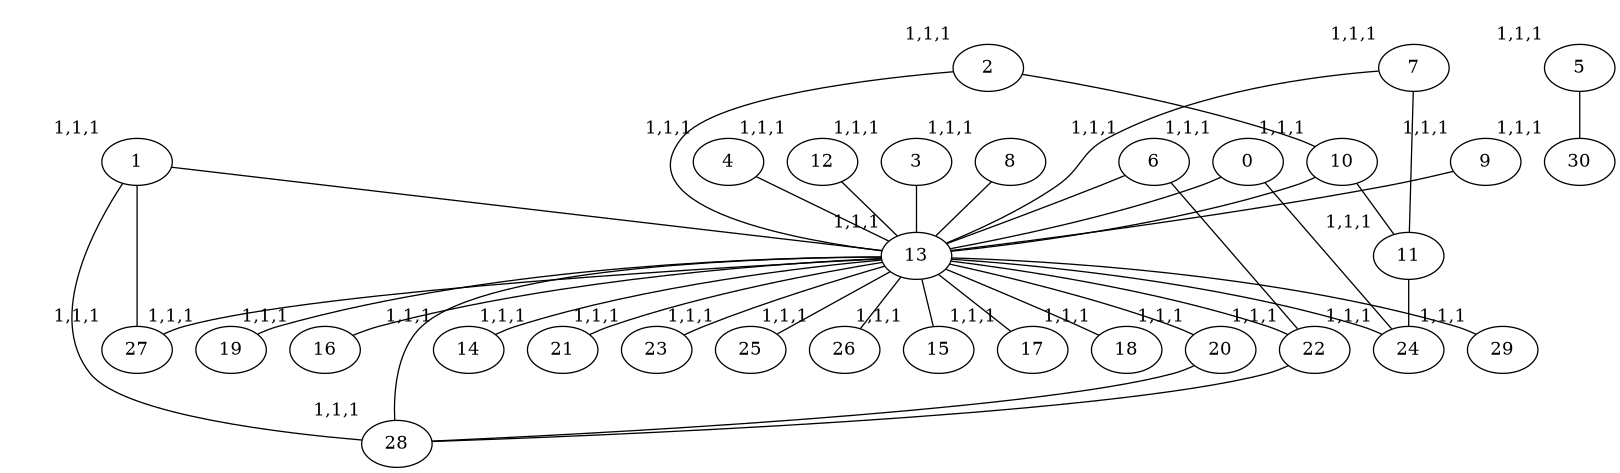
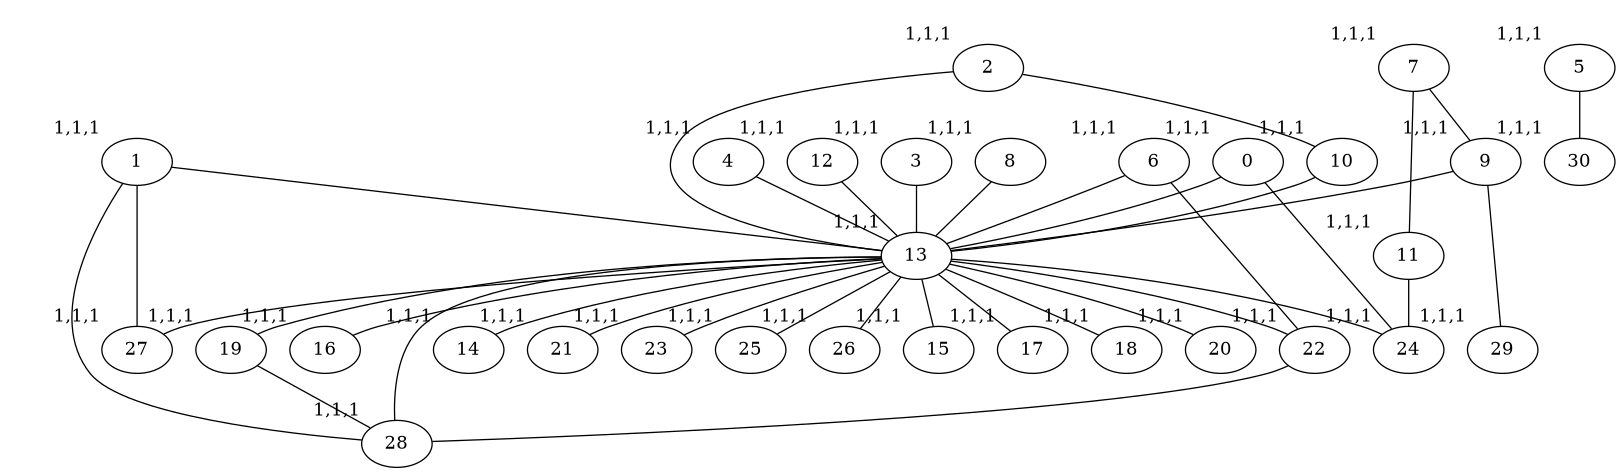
  graph {
    node [xlabel="1,1,1"]
    13
    20
    14
    19
    21
    28
    23
    29
    27
    25
    22
    26
    15
    17
    18
    24
    16
    5
    30
    3
    9
    8
    7
    11
    4
    2
    10
    6
    1
    0
    12
    13 -- 20
    13 -- 14
    13 -- 19
    13 -- 21
    13 -- 28
    13 -- 23
-   13 -- 29
+   9 -- 29
    13 -- 27
    13 -- 25
    13 -- 22
    13 -- 26
    13 -- 15
    13 -- 17
    13 -- 18
    13 -- 24
    13 -- 16
-   20 -- 28
+   19 -- 28
    22 -- 28
    5 -- 30
    3 -- 13
    9 -- 13
    8 -- 13
-   7 -- 13
+   7 -- 9
    7 -- 11
    11 -- 24
    4 -- 13
    2 -- 13
    2 -- 10
    10 -- 13
-   10 -- 11
    6 -- 13
    6 -- 22
    1 -- 13
    1 -- 28
    1 -- 27
    0 -- 13
    0 -- 24
    12 -- 13
  }
